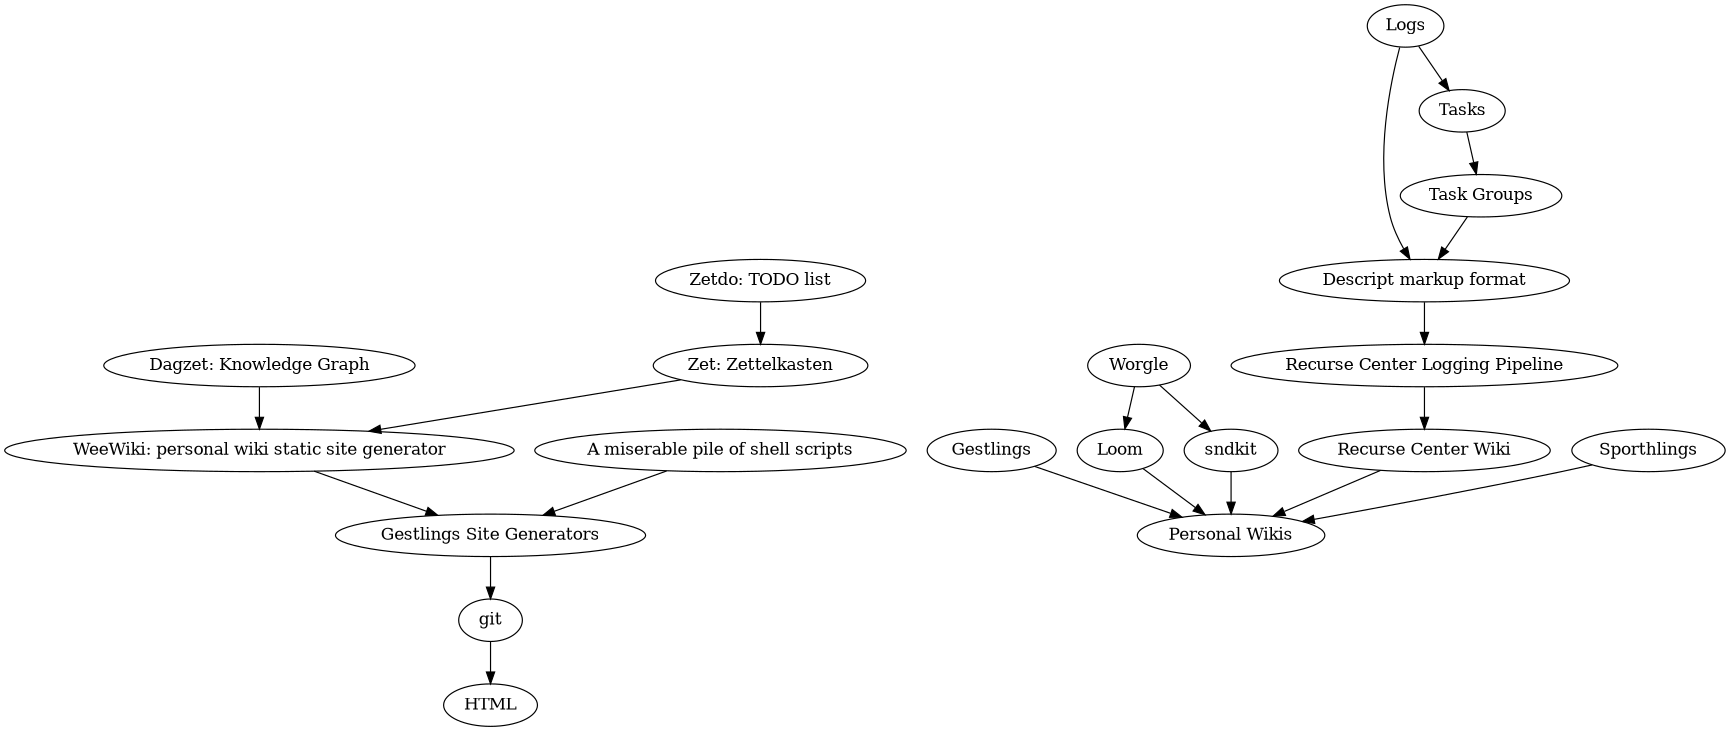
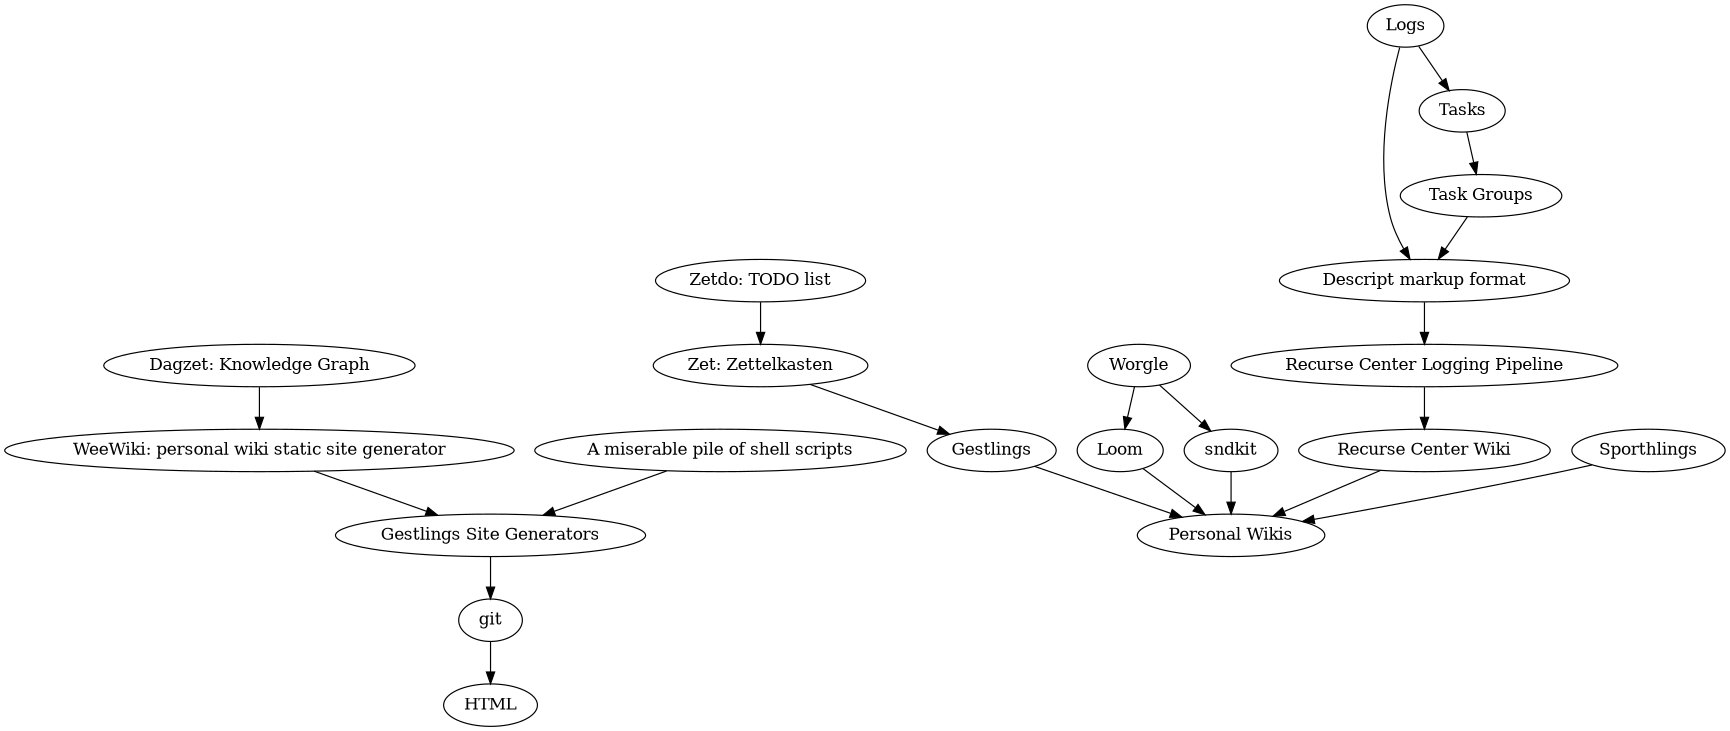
  digraph {
    n1 [label="A miserable pile of shell scripts"]
    n2 [label="Gestlings Site Generators"]
    git
    n4 [label="WeeWiki: personal wiki static site generator"]
    n5 [label="Recurse Center Logging Pipeline"]
    n6 [label="Recurse Center Wiki"]
    n7 [label="Personal Wikis"]
    n8 [label="Zetdo: TODO list"]
    n9 [label="Zet: Zettelkasten"]
    n10 [label="Descript markup format"]
    n11 [label="Task Groups"]
    n12 [label=Tasks]
    n13 [label=Logs]
    n14 [label="Dagzet: Knowledge Graph"]
    n15 [label=Sporthlings]
    n16 [label=Gestlings]
    n17 [label=sndkit]
    n18 [label=Worgle]
    n19 [label=Loom]
    HTML
    n1 -> n2
    n2 -> git
    git -> HTML
    n4 -> n2
    n5 -> n6
    n6 -> n7
    n8 -> n9
-   n9 -> n4
+   n9 -> n16
    n10 -> n5
    n11 -> n10
    n12 -> n11
    n13 -> n10
    n13 -> n12
    n14 -> n4
    n15 -> n7
    n16 -> n7
    n17 -> n7
    n18 -> n17
    n18 -> n19
    n19 -> n7
  }
